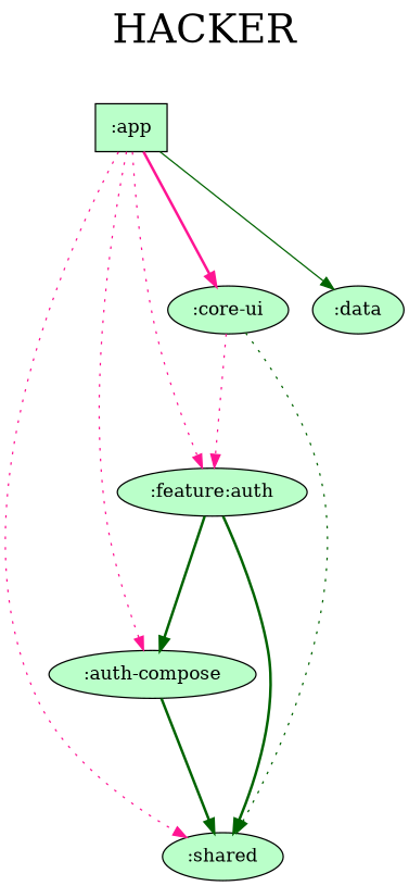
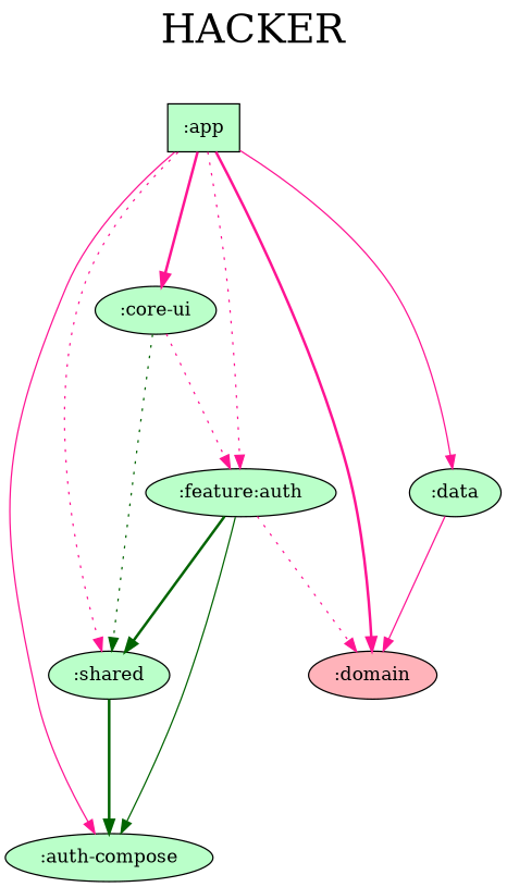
  digraph {
    fontsize=30
    label="HACKER\n "
    labelloc=t
    rankdir=TB
    ranksep=1.4
    node [fillcolor="#baffc9" style=filled]
    edge [color=deeppink style=dotted]
    ":app" [shape=box]
    n2 [label=":auth-compose"]
    ":core-ui"
    ":data"
+   ":domain" [fillcolor="#ffb3ba"]
    ":feature:auth"
    ":shared"
    subgraph sub_1 {
      rank=same
      ":app"
    }
-   ":app" -> n2
+   ":app" -> n2 [style=solid]
    ":app" -> ":core-ui" [style=bold]
-   ":app" -> ":data" [color=darkgreen style=solid]
+   ":app" -> ":data" [style=solid]
+   ":app" -> ":domain" [style=bold]
    ":app" -> ":feature:auth"
    ":app" -> ":shared"
-   n2 -> ":shared" [color=darkgreen style=bold]
+   ":shared" -> n2 [color=darkgreen style=bold]
    ":core-ui" -> ":feature:auth"
    ":core-ui" -> ":shared" [color=darkgreen]
-   ":feature:auth" -> n2 [color=darkgreen style=bold]
+   ":data" -> ":domain" [style=solid]
+   ":feature:auth" -> n2 [color=darkgreen style=solid]
+   ":feature:auth" -> ":domain"
    ":feature:auth" -> ":shared" [color=darkgreen style=bold]
  }
